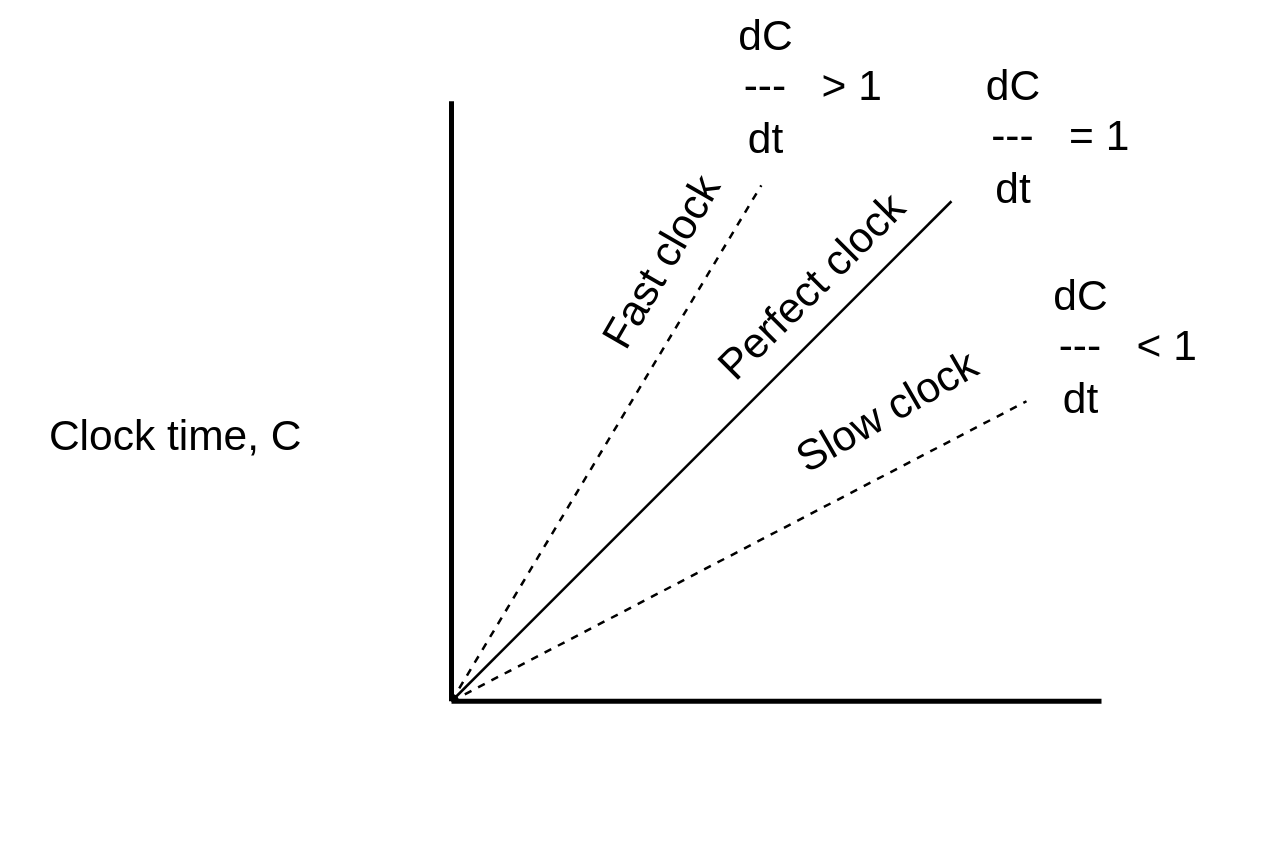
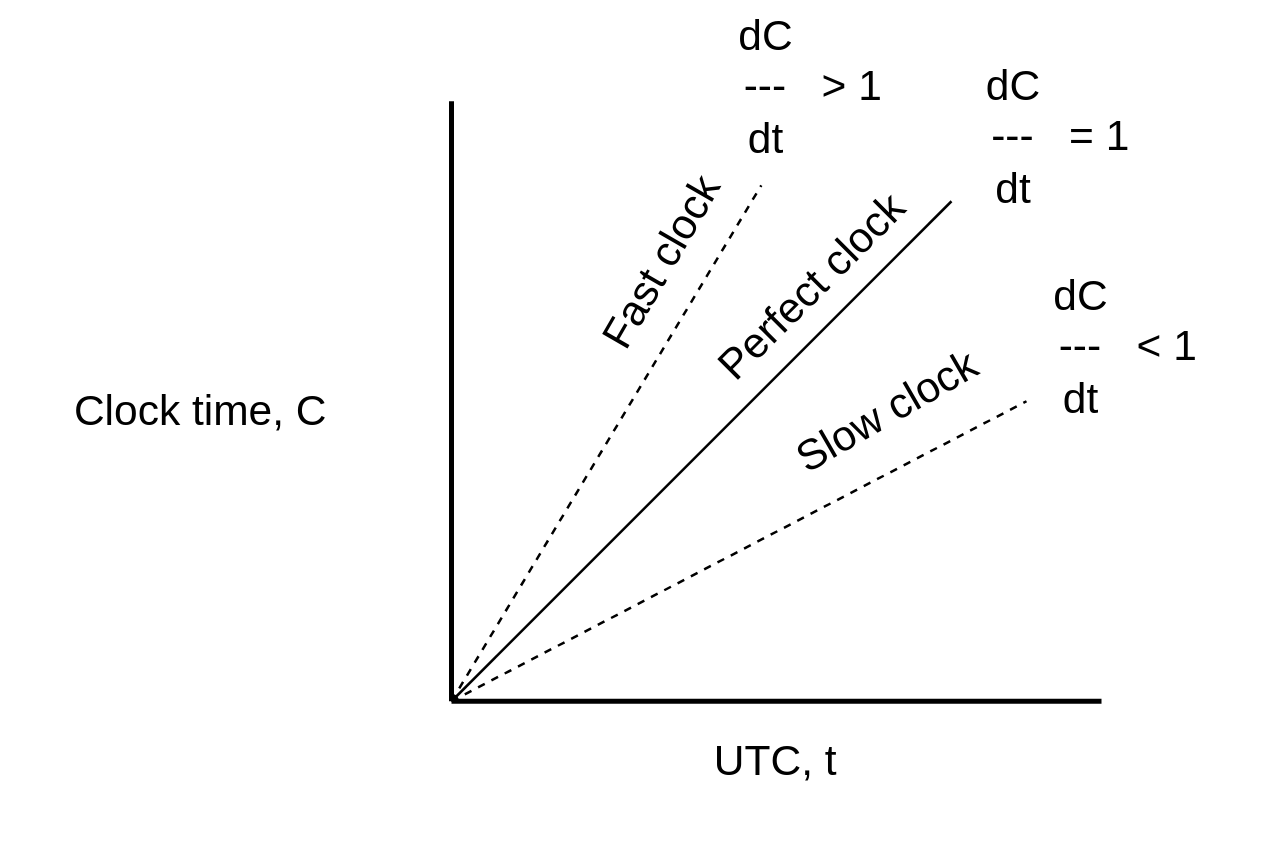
  <mxCell id="0" />
  <mxCell id="1" parent="0" />
  <mxCell id="2" value="" style="endArrow=none;html=1;rounded=0;strokeWidth=2;" edge="1" parent="1"><mxGeometry width="50" height="50" relative="1" as="geometry"><mxPoint x="180" y="280" as="sourcePoint" /><mxPoint x="180" y="40" as="targetPoint" /></mxGeometry></mxCell>
  <mxCell id="3" value="" style="endArrow=none;html=1;rounded=0;strokeWidth=2;" edge="1" parent="1"><mxGeometry width="50" height="50" relative="1" as="geometry"><mxPoint x="180" y="280" as="sourcePoint" /><mxPoint x="440" y="280" as="targetPoint" /></mxGeometry></mxCell>
- <mxCell id="5" value="Clock time, C" style="text;html=1;align=center;verticalAlign=middle;whiteSpace=wrap;rounded=0;fontSize=17;" vertex="1" parent="1"><mxGeometry x="10" y="160" width="120" height="30" as="geometry" /></mxCell>
+ <mxCell id="4" value="UTC, t" style="text;html=1;align=center;verticalAlign=middle;whiteSpace=wrap;rounded=0;fontSize=17;" vertex="1" parent="1"><mxGeometry x="280" y="290" width="60" height="30" as="geometry" /></mxCell>
+ <mxCell id="5" value="Clock time, C" style="text;html=1;align=center;verticalAlign=middle;whiteSpace=wrap;rounded=0;fontSize=17;" vertex="1" parent="1"><mxGeometry x="20" y="150" width="120" height="30" as="geometry" /></mxCell>
  <mxCell id="6" value="" style="endArrow=none;html=1;rounded=0;" edge="1" parent="1"><mxGeometry width="50" height="50" relative="1" as="geometry"><mxPoint x="180" y="280" as="sourcePoint" /><mxPoint x="380" y="80" as="targetPoint" /></mxGeometry></mxCell>
  <mxCell id="7" value="Perfect clock" style="text;html=1;align=center;verticalAlign=middle;whiteSpace=wrap;rounded=0;fontSize=17;rotation=-45;" vertex="1" parent="1"><mxGeometry x="270" y="100" width="110" height="30" as="geometry" /></mxCell>
  <mxCell id="8" value="Slow clock" style="text;html=1;align=center;verticalAlign=middle;whiteSpace=wrap;rounded=0;fontSize=17;rotation=-30;" vertex="1" parent="1"><mxGeometry x="299.997" y="149.997" width="110" height="30" as="geometry" /></mxCell>
  <mxCell id="9" value="Fast clock" style="text;html=1;align=center;verticalAlign=middle;whiteSpace=wrap;rounded=0;fontSize=17;rotation=-60;" vertex="1" parent="1"><mxGeometry x="209.997" y="89.997" width="110" height="30" as="geometry" /></mxCell>
  <mxCell id="10" value="" style="endArrow=none;dashed=1;html=1;rounded=0;" edge="1" parent="1"><mxGeometry width="50" height="50" relative="1" as="geometry"><mxPoint x="180" y="280" as="sourcePoint" /><mxPoint x="410" y="160" as="targetPoint" /></mxGeometry></mxCell>
  <mxCell id="11" value="" style="endArrow=none;dashed=1;html=1;rounded=0;entryX=0.924;entryY=1.101;entryDx=0;entryDy=0;entryPerimeter=0;" edge="1" parent="1" target="9"><mxGeometry width="50" height="50" relative="1" as="geometry"><mxPoint x="180" y="280" as="sourcePoint" /><mxPoint x="320" y="70" as="targetPoint" /></mxGeometry></mxCell>
  <mxCell id="12" value="dC&amp;nbsp; &amp;nbsp; &amp;nbsp; &amp;nbsp;&amp;nbsp;&lt;div&gt;&lt;span style=&quot;background-color: transparent; color: light-dark(rgb(0, 0, 0), rgb(255, 255, 255));&quot;&gt;---&amp;nbsp; &amp;nbsp;&amp;lt; 1&lt;/span&gt;&lt;div&gt;dt&amp;nbsp; &amp;nbsp; &amp;nbsp; &amp;nbsp;&amp;nbsp;&lt;/div&gt;&lt;/div&gt;" style="text;html=1;align=center;verticalAlign=middle;whiteSpace=wrap;rounded=0;fontSize=17;rotation=0;" vertex="1" parent="1"><mxGeometry x="411" y="124" width="80" height="30" as="geometry" /></mxCell>
  <mxCell id="13" value="dC&amp;nbsp; &amp;nbsp; &amp;nbsp; &amp;nbsp;&amp;nbsp;&lt;div&gt;&lt;span style=&quot;background-color: transparent; color: light-dark(rgb(0, 0, 0), rgb(255, 255, 255));&quot;&gt;---&amp;nbsp; &amp;nbsp;&amp;gt; 1&lt;/span&gt;&lt;div&gt;dt&amp;nbsp; &amp;nbsp; &amp;nbsp; &amp;nbsp;&amp;nbsp;&lt;/div&gt;&lt;/div&gt;" style="text;html=1;align=center;verticalAlign=middle;whiteSpace=wrap;rounded=0;fontSize=17;rotation=0;" vertex="1" parent="1"><mxGeometry x="285" y="20" width="80" height="30" as="geometry" /></mxCell>
  <mxCell id="14" value="dC&amp;nbsp; &amp;nbsp; &amp;nbsp; &amp;nbsp;&amp;nbsp;&lt;div&gt;&lt;span style=&quot;background-color: transparent; color: light-dark(rgb(0, 0, 0), rgb(255, 255, 255));&quot;&gt;---&amp;nbsp; &amp;nbsp;= 1&lt;/span&gt;&lt;div&gt;dt&amp;nbsp; &amp;nbsp; &amp;nbsp; &amp;nbsp;&amp;nbsp;&lt;/div&gt;&lt;/div&gt;" style="text;html=1;align=center;verticalAlign=middle;whiteSpace=wrap;rounded=0;fontSize=17;rotation=0;" vertex="1" parent="1"><mxGeometry x="384" y="40" width="80" height="30" as="geometry" /></mxCell>
